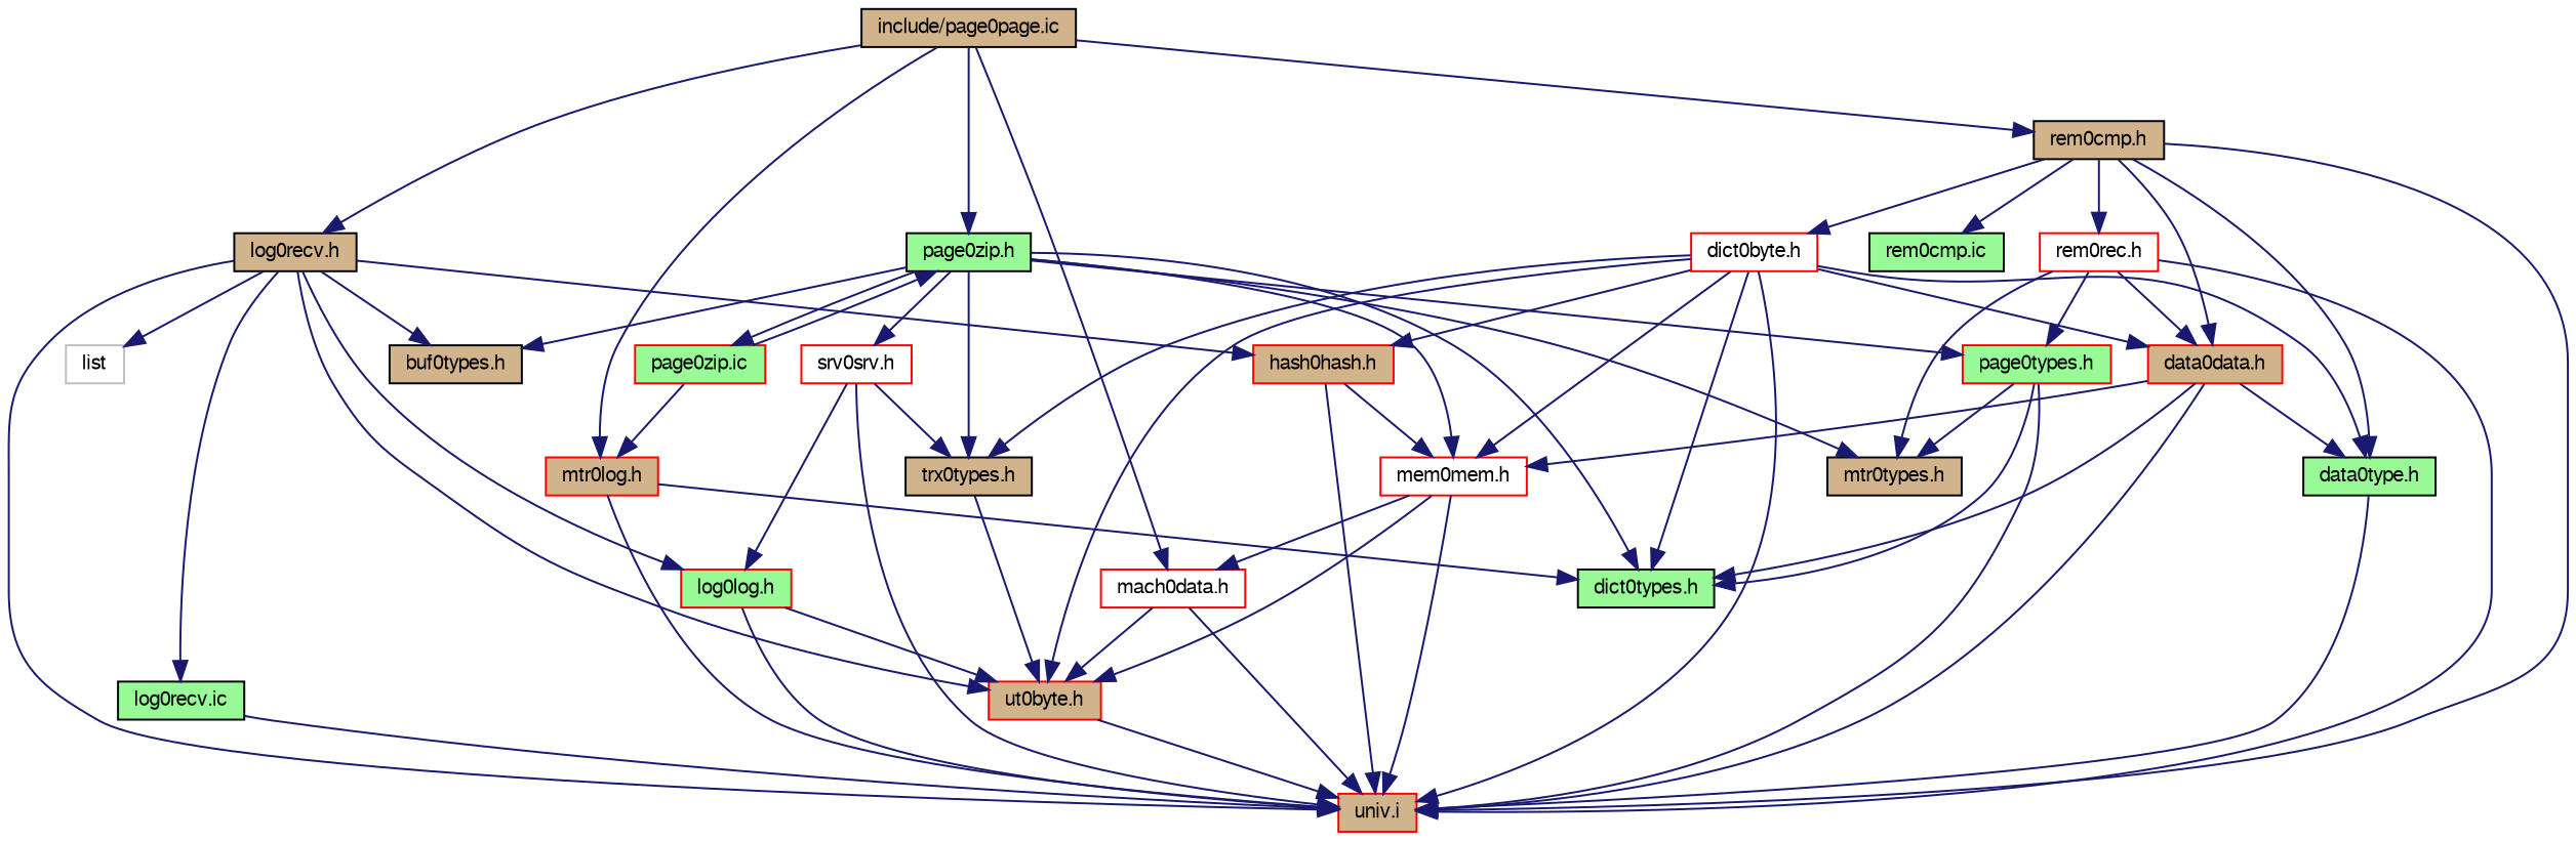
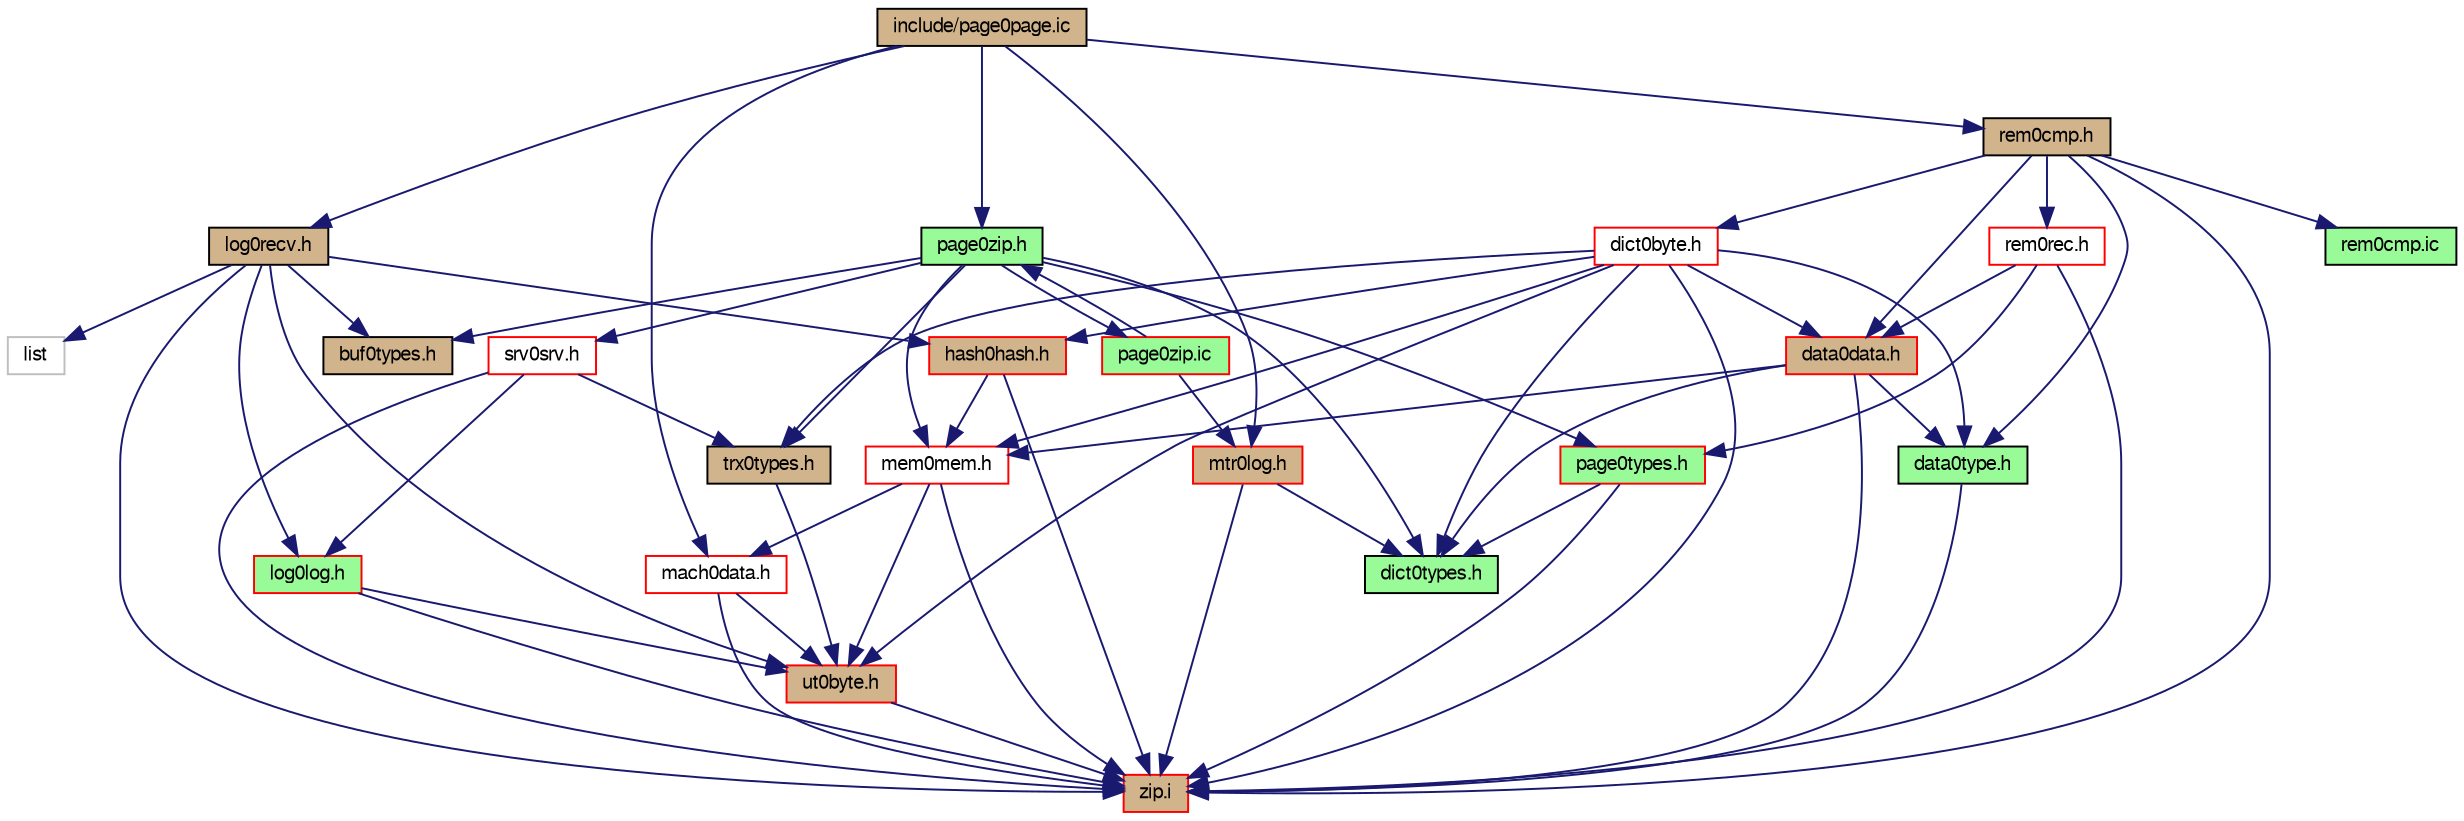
  digraph {
    node [color=red fillcolor=tan fontname=FreeSans fontsize=10 shape=record style=filled]
    edge [color=midnightblue fontname=FreeSans fontsize=10 labelfontname=FreeSans labelfontsize=10 style=solid]
    n1 [color=black fontcolor=black height=0.2 label="include/page0page.ic" width=0.4]
    n2 [fillcolor=white height=0.2 label="mach0data.h" width=0.4]
    n3 [color=black height=0.2 label="log0recv.h" width=0.4]
    n4 [color=black height=0.2 label="rem0cmp.h" width=0.4]
    n5 [height=0.2 label="mtr0log.h" width=0.4]
    n6 [color=black fillcolor=palegreen height=0.2 label="page0zip.h" width=0.4]
-   n7 [height=0.2 label="univ.i" width=0.4]
+   n7 [height=0.2 label="zip.i" width=0.4]
    n8 [height=0.2 label="ut0byte.h" width=0.4]
    n9 [color=black height=0.2 label="buf0types.h" width=0.4]
    n10 [height=0.2 label="hash0hash.h" width=0.4]
    n11 [fillcolor=palegreen height=0.2 label="log0log.h" width=0.4]
    n12 [color=grey75 fillcolor=white height=0.2 label=list width=0.4]
-   n13 [color=black fillcolor=palegreen height=0.2 label="log0recv.ic" width=0.4]
    n14 [height=0.2 label="data0data.h" width=0.4]
    n15 [color=black fillcolor=palegreen height=0.2 label="data0type.h" width=0.4]
    n16 [fillcolor=white height=0.2 label="dict0byte.h" width=0.4]
    n17 [fillcolor=white height=0.2 label="rem0rec.h" width=0.4]
    n18 [color=black fillcolor=palegreen height=0.2 label="rem0cmp.ic" width=0.4]
    n19 [color=black fillcolor=palegreen height=0.2 label="dict0types.h" width=0.4]
    n20 [fillcolor=white height=0.2 label="mem0mem.h" width=0.4]
    n21 [color=black height=0.2 label="trx0types.h" width=0.4]
-   n22 [color=black height=0.2 label="mtr0types.h" width=0.4]
    n23 [fillcolor=palegreen height=0.2 label="page0types.h" width=0.4]
    n24 [fillcolor=white height=0.2 label="srv0srv.h" width=0.4]
    n25 [fillcolor=palegreen height=0.2 label="page0zip.ic" width=0.4]
    n1 -> n2
    n1 -> n3
    n1 -> n4
    n1 -> n5
    n1 -> n6
    n2 -> n7
    n2 -> n8
    n3 -> n7
    n3 -> n8
    n3 -> n9
    n3 -> n10
    n3 -> n11
    n3 -> n12
-   n3 -> n13
    n4 -> n7
    n4 -> n14
    n4 -> n15
    n4 -> n16
    n4 -> n17
    n4 -> n18
    n5 -> n7
    n5 -> n19
    n6 -> n9
    n6 -> n19
    n6 -> n20
    n6 -> n21
-   n6 -> n22
    n6 -> n23
    n6 -> n24
    n6 -> n25
    n8 -> n7
    n10 -> n7
    n10 -> n20
    n11 -> n7
    n11 -> n8
-   n13 -> n7
    n14 -> n7
    n14 -> n15
    n14 -> n19
    n14 -> n20
    n15 -> n7
    n16 -> n7
    n16 -> n8
    n16 -> n10
    n16 -> n14
    n16 -> n15
    n16 -> n19
    n16 -> n20
    n16 -> n21
    n17 -> n7
    n17 -> n14
-   n17 -> n22
    n17 -> n23
    n20 -> n2
    n20 -> n7
    n20 -> n8
    n21 -> n8
    n23 -> n7
    n23 -> n19
-   n23 -> n22
    n24 -> n7
    n24 -> n11
    n24 -> n21
    n25 -> n5
    n25 -> n6
  }
